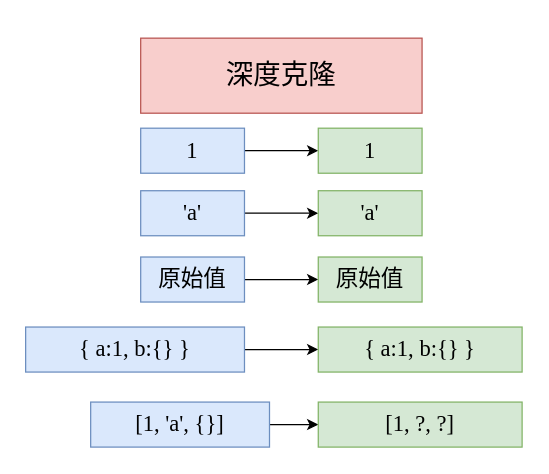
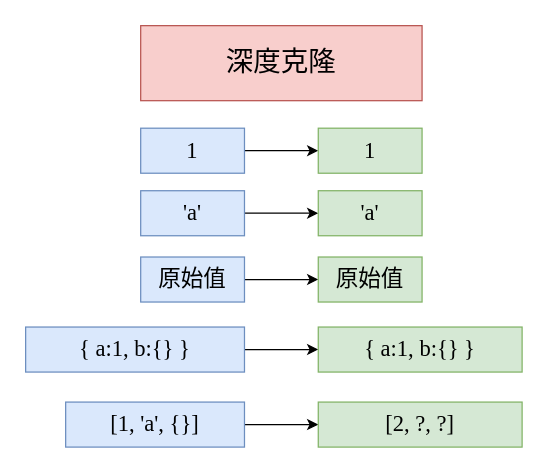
  <mxCell id="0" />
  <mxCell id="1" parent="0" />
- <mxCell id="2" value="深度克隆" style="rounded=0;whiteSpace=wrap;html=1;fillColor=#f8cecc;strokeColor=#b85450;fontFamily=Roboto Mono;fontSize=22;" vertex="1" parent="1"><mxGeometry x="112" y="30" width="225" height="60" as="geometry" /></mxCell>
+ <mxCell id="2" value="深度克隆" style="rounded=0;whiteSpace=wrap;html=1;fillColor=#f8cecc;strokeColor=#b85450;fontFamily=Roboto Mono;fontSize=22;" vertex="1" parent="1"><mxGeometry x="112" y="20" width="225" height="60" as="geometry" /></mxCell>
  <mxCell id="3" style="edgeStyle=none;html=1;entryX=0;entryY=0.5;entryDx=0;entryDy=0;fontFamily=Roboto Mono;fontSize=18;" edge="1" parent="1" source="4" target="5"><mxGeometry relative="1" as="geometry" /></mxCell>
  <mxCell id="4" value="1" style="rounded=0;whiteSpace=wrap;html=1;fontFamily=Roboto Mono;fontSize=18;fillColor=#dae8fc;strokeColor=#6c8ebf;" vertex="1" parent="1"><mxGeometry x="112" y="102" width="83" height="36" as="geometry" /></mxCell>
  <mxCell id="5" value="1" style="rounded=0;whiteSpace=wrap;html=1;fontFamily=Roboto Mono;fontSize=18;fillColor=#d5e8d4;strokeColor=#82b366;" vertex="1" parent="1"><mxGeometry x="254" y="102" width="83" height="36" as="geometry" /></mxCell>
  <mxCell id="6" style="edgeStyle=none;html=1;entryX=0;entryY=0.5;entryDx=0;entryDy=0;fontFamily=Roboto Mono;fontSize=18;" edge="1" source="7" target="8" parent="1"><mxGeometry relative="1" as="geometry" /></mxCell>
  <mxCell id="7" value="'a'" style="rounded=0;whiteSpace=wrap;html=1;fontFamily=Roboto Mono;fontSize=18;fillColor=#dae8fc;strokeColor=#6c8ebf;" vertex="1" parent="1"><mxGeometry x="112" y="152" width="83" height="36" as="geometry" /></mxCell>
  <mxCell id="8" value="'a'" style="rounded=0;whiteSpace=wrap;html=1;fontFamily=Roboto Mono;fontSize=18;fillColor=#d5e8d4;strokeColor=#82b366;" vertex="1" parent="1"><mxGeometry x="254" y="152" width="83" height="36" as="geometry" /></mxCell>
  <mxCell id="9" style="edgeStyle=none;html=1;entryX=0;entryY=0.5;entryDx=0;entryDy=0;fontFamily=Roboto Mono;fontSize=18;" edge="1" source="10" target="11" parent="1"><mxGeometry relative="1" as="geometry" /></mxCell>
  <mxCell id="10" value="原始值" style="rounded=0;whiteSpace=wrap;html=1;fontFamily=Roboto Mono;fontSize=18;fillColor=#dae8fc;strokeColor=#6c8ebf;" vertex="1" parent="1"><mxGeometry x="112" y="205" width="83" height="36" as="geometry" /></mxCell>
  <mxCell id="11" value="原始值" style="rounded=0;whiteSpace=wrap;html=1;fontFamily=Roboto Mono;fontSize=18;fillColor=#d5e8d4;strokeColor=#82b366;" vertex="1" parent="1"><mxGeometry x="254" y="205" width="83" height="36" as="geometry" /></mxCell>
  <mxCell id="12" style="edgeStyle=none;html=1;entryX=0;entryY=0.5;entryDx=0;entryDy=0;fontFamily=Roboto Mono;fontSize=18;" edge="1" source="13" target="14" parent="1"><mxGeometry relative="1" as="geometry" /></mxCell>
- <mxCell id="13" value="[1, 'a', {}]" style="rounded=0;whiteSpace=wrap;html=1;fontFamily=Roboto Mono;fontSize=18;fillColor=#dae8fc;strokeColor=#6c8ebf;" vertex="1" parent="1"><mxGeometry x="72" y="321" width="143" height="36" as="geometry" /></mxCell>
- <mxCell id="14" value="[1, ?, ?]" style="rounded=0;whiteSpace=wrap;html=1;fontFamily=Roboto Mono;fontSize=18;fillColor=#d5e8d4;strokeColor=#82b366;" vertex="1" parent="1"><mxGeometry x="254" y="321" width="163" height="36" as="geometry" /></mxCell>
+ <mxCell id="13" value="[1, 'a', {}]" style="rounded=0;whiteSpace=wrap;html=1;fontFamily=Roboto Mono;fontSize=18;fillColor=#dae8fc;strokeColor=#6c8ebf;" vertex="1" parent="1"><mxGeometry x="52" y="321" width="143" height="36" as="geometry" /></mxCell>
+ <mxCell id="14" value="[2, ?, ?]" style="rounded=0;whiteSpace=wrap;html=1;fontFamily=Roboto Mono;fontSize=18;fillColor=#d5e8d4;strokeColor=#82b366;" vertex="1" parent="1"><mxGeometry x="254" y="321" width="163" height="36" as="geometry" /></mxCell>
  <mxCell id="15" style="edgeStyle=none;html=1;entryX=0;entryY=0.5;entryDx=0;entryDy=0;fontFamily=Roboto Mono;fontSize=18;" edge="1" source="16" target="17" parent="1"><mxGeometry relative="1" as="geometry" /></mxCell>
  <mxCell id="16" value="{ a:1, b:{} }" style="rounded=0;whiteSpace=wrap;html=1;fontFamily=Roboto Mono;fontSize=18;fillColor=#dae8fc;strokeColor=#6c8ebf;" vertex="1" parent="1"><mxGeometry x="20" y="261" width="175" height="36" as="geometry" /></mxCell>
  <mxCell id="17" value="{ a:1, b:{} }" style="rounded=0;whiteSpace=wrap;html=1;fontFamily=Roboto Mono;fontSize=18;fillColor=#d5e8d4;strokeColor=#82b366;" vertex="1" parent="1"><mxGeometry x="254" y="261" width="163" height="36" as="geometry" /></mxCell>
